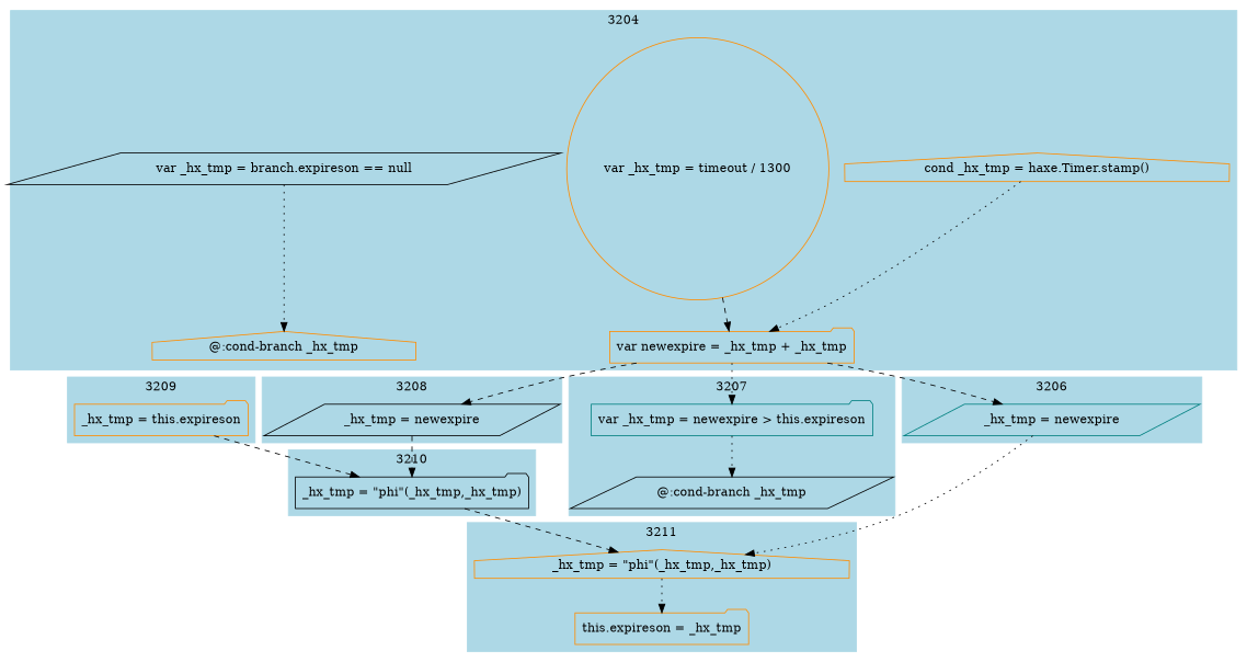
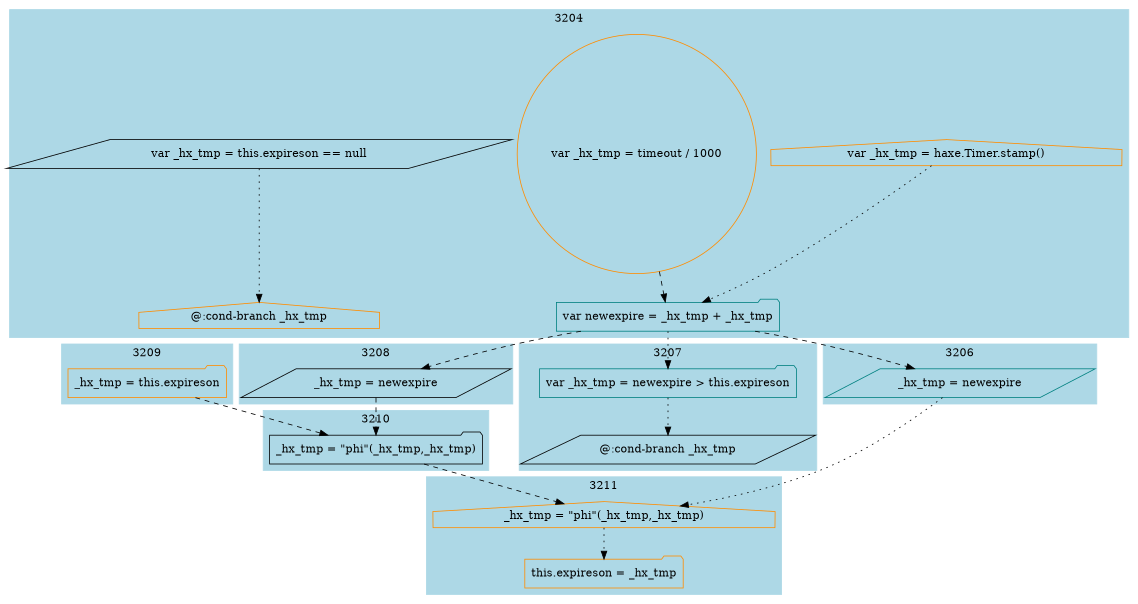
  digraph {
    node [color=darkorange shape=folder]
    edge [style=dotted]
    n1 [label="_hx_tmp = \"phi\"(_hx_tmp,_hx_tmp)" shape=house]
    n2 [label="this.expireson = _hx_tmp"]
    n3 [color=black label="_hx_tmp = \"phi\"(_hx_tmp,_hx_tmp)"]
    n4 [label="_hx_tmp = this.expireson"]
    n5 [color=black label="_hx_tmp = newexpire" shape=parallelogram]
    n6 [color=teal label="var _hx_tmp = newexpire > this.expireson"]
    n7 [color=black label="@:cond-branch _hx_tmp" shape=parallelogram]
    n8 [color=teal label="_hx_tmp = newexpire" shape=parallelogram]
-   n9 [label="cond _hx_tmp = haxe.Timer.stamp()" shape=house]
-   n10 [label="var newexpire = _hx_tmp + _hx_tmp"]
-   n11 [label="var _hx_tmp = timeout / 1300" shape=circle]
-   n12 [color=black label="var _hx_tmp = branch.expireson == null" shape=parallelogram]
+   n9 [label="var _hx_tmp = haxe.Timer.stamp()" shape=house]
+   n10 [color=teal label="var newexpire = _hx_tmp + _hx_tmp"]
+   n11 [label="var _hx_tmp = timeout / 1000" shape=circle]
+   n12 [color=black label="var _hx_tmp = this.expireson == null" shape=parallelogram]
    n13 [label="@:cond-branch _hx_tmp" shape=house]
    subgraph cluster_1 {
      color=lightblue
      label=3211
      style=filled
      n1
      n2
    }
    subgraph cluster_2 {
      color=lightblue
      label=3210
      style=filled
      n3
    }
    subgraph cluster_3 {
      color=lightblue
      label=3209
      style=filled
      n4
    }
    subgraph cluster_4 {
      color=lightblue
      label=3208
      style=filled
      n5
    }
    subgraph cluster_5 {
      color=lightblue
      label=3207
      style=filled
      n6
      n7
    }
    subgraph cluster_6 {
      color=lightblue
      label=3206
      style=filled
      n8
    }
    subgraph cluster_7 {
      color=lightblue
      label=3204
      style=filled
      n9
      n10
      n11
      n12
      n13
    }
    n1 -> n2
    n3 -> n1 [style=dashed]
    n4 -> n3 [style=dashed]
    n5 -> n3 [style=dashed]
    n6 -> n7
    n8 -> n1
    n9 -> n10
    n10 -> n5 [style=dashed]
    n10 -> n6
    n10 -> n8 [style=dashed]
    n11 -> n10 [style=dashed]
    n12 -> n13
  }
